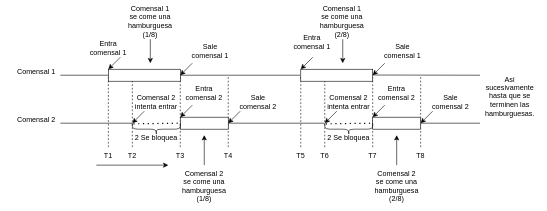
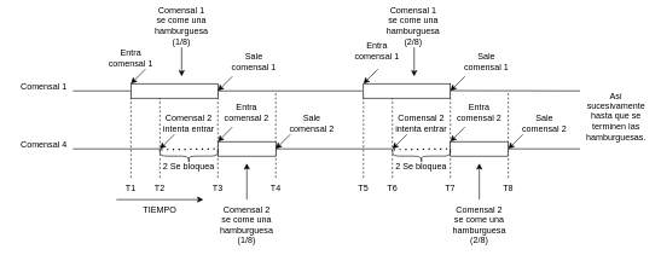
  <mxCell id="0" />
  <mxCell id="1" parent="0" />
  <mxCell id="2" value="" style="endArrow=none;html=1;rounded=0;" edge="1" parent="1"><mxGeometry width="50" height="50" relative="1" as="geometry"><mxPoint x="100" y="125" as="sourcePoint" /><mxPoint x="500" y="125" as="targetPoint" /></mxGeometry></mxCell>
  <mxCell id="3" value="" style="endArrow=none;html=1;rounded=0;" edge="1" parent="1" source="10"><mxGeometry width="50" height="50" relative="1" as="geometry"><mxPoint x="100" y="205" as="sourcePoint" /><mxPoint x="540" y="205" as="targetPoint" /></mxGeometry></mxCell>
  <mxCell id="4" value="" style="endArrow=none;dashed=1;html=1;rounded=0;" edge="1" parent="1"><mxGeometry width="50" height="50" relative="1" as="geometry"><mxPoint x="180" y="245" as="sourcePoint" /><mxPoint x="180" y="125" as="targetPoint" /></mxGeometry></mxCell>
  <mxCell id="5" value="" style="endArrow=none;dashed=1;html=1;rounded=0;" edge="1" parent="1"><mxGeometry width="50" height="50" relative="1" as="geometry"><mxPoint x="220" y="245" as="sourcePoint" /><mxPoint x="220" y="125" as="targetPoint" /></mxGeometry></mxCell>
  <mxCell id="6" value="" style="endArrow=none;dashed=1;html=1;rounded=0;" edge="1" parent="1"><mxGeometry width="50" height="50" relative="1" as="geometry"><mxPoint x="300" y="245" as="sourcePoint" /><mxPoint x="300" y="125" as="targetPoint" /></mxGeometry></mxCell>
  <mxCell id="7" value="" style="endArrow=none;dashed=1;html=1;rounded=0;" edge="1" parent="1"><mxGeometry width="50" height="50" relative="1" as="geometry"><mxPoint x="380" y="245" as="sourcePoint" /><mxPoint x="380" y="125" as="targetPoint" /></mxGeometry></mxCell>
  <mxCell id="8" value="" style="rounded=0;whiteSpace=wrap;html=1;" vertex="1" parent="1"><mxGeometry x="180" y="115" width="120" height="20" as="geometry" /></mxCell>
  <mxCell id="9" value="" style="endArrow=none;html=1;rounded=0;" edge="1" parent="1" source="20" target="10"><mxGeometry width="50" height="50" relative="1" as="geometry"><mxPoint x="100" y="205" as="sourcePoint" /><mxPoint x="460" y="205" as="targetPoint" /></mxGeometry></mxCell>
  <mxCell id="10" value="" style="rounded=0;whiteSpace=wrap;html=1;" vertex="1" parent="1"><mxGeometry x="300" y="195" width="80" height="20" as="geometry" /></mxCell>
  <mxCell id="11" value="Comensal 1" style="text;html=1;align=center;verticalAlign=middle;whiteSpace=wrap;rounded=0;" vertex="1" parent="1"><mxGeometry y="105" width="80" height="30" as="geometry" x="20" /></mxCell>
- <mxCell id="12" value="Comensal 2" style="text;html=1;align=center;verticalAlign=middle;whiteSpace=wrap;rounded=0;" vertex="1" parent="1"><mxGeometry y="185" width="80" height="30" as="geometry" x="20" /></mxCell>
+ <mxCell id="12" value="Comensal 4" style="text;html=1;align=center;verticalAlign=middle;whiteSpace=wrap;rounded=0;" vertex="1" parent="1"><mxGeometry y="185" width="80" height="30" as="geometry" x="20" /></mxCell>
  <mxCell id="13" value="Entra comensal 1" style="text;html=1;align=center;verticalAlign=middle;whiteSpace=wrap;rounded=0;" vertex="1" parent="1"><mxGeometry x="140" y="65" width="80" height="30" as="geometry" /></mxCell>
  <mxCell id="14" value="Comensal 2 intenta entrar" style="text;html=1;align=center;verticalAlign=middle;whiteSpace=wrap;rounded=0;" vertex="1" parent="1"><mxGeometry x="220" y="155" width="80" height="30" as="geometry" /></mxCell>
  <mxCell id="15" value="Entra comensal 2" style="text;html=1;align=center;verticalAlign=middle;whiteSpace=wrap;rounded=0;" vertex="1" parent="1"><mxGeometry x="300" y="140" width="80" height="30" as="geometry" /></mxCell>
  <mxCell id="16" value="Sale comensal 1" style="text;html=1;align=center;verticalAlign=middle;whiteSpace=wrap;rounded=0;" vertex="1" parent="1"><mxGeometry x="310" y="55" width="80" height="60" as="geometry" /></mxCell>
  <mxCell id="17" value="Sale comensal 2" style="text;html=1;align=center;verticalAlign=middle;whiteSpace=wrap;rounded=0;" vertex="1" parent="1"><mxGeometry x="390" y="140" width="80" height="60" as="geometry" /></mxCell>
  <mxCell id="18" value="2 Se bloquea" style="text;html=1;align=center;verticalAlign=middle;whiteSpace=wrap;rounded=0;" vertex="1" parent="1"><mxGeometry x="220" y="215" width="80" height="30" as="geometry" /></mxCell>
  <mxCell id="19" value="" style="endArrow=none;html=1;rounded=0;" edge="1" parent="1"><mxGeometry width="50" height="50" relative="1" as="geometry"><mxPoint x="100" y="205" as="sourcePoint" /><mxPoint x="220" y="205" as="targetPoint" /></mxGeometry></mxCell>
  <mxCell id="20" value="" style="shape=curlyBracket;whiteSpace=wrap;html=1;rounded=1;labelPosition=left;verticalLabelPosition=middle;align=right;verticalAlign=middle;size=0.5;rotation=-90;" vertex="1" parent="1"><mxGeometry x="250" y="175" width="20" height="80" as="geometry" /></mxCell>
  <mxCell id="21" value="" style="endArrow=none;dashed=1;html=1;dashPattern=1 3;strokeWidth=2;rounded=0;exitX=0.948;exitY=0.021;exitDx=0;exitDy=0;exitPerimeter=0;entryX=0;entryY=0.5;entryDx=0;entryDy=0;" edge="1" parent="1" source="20" target="10"><mxGeometry width="50" height="50" relative="1" as="geometry"><mxPoint x="280" y="205" as="sourcePoint" /><mxPoint x="330" y="155" as="targetPoint" /></mxGeometry></mxCell>
  <mxCell id="22" value="" style="endArrow=classic;html=1;rounded=0;entryX=1;entryY=0.5;entryDx=0;entryDy=0;" edge="1" parent="1" target="10"><mxGeometry width="50" height="50" relative="1" as="geometry"><mxPoint x="400" y="185" as="sourcePoint" /><mxPoint x="370" y="215" as="targetPoint" /></mxGeometry></mxCell>
  <mxCell id="23" value="" style="endArrow=classic;html=1;rounded=0;entryX=1;entryY=0.5;entryDx=0;entryDy=0;" edge="1" parent="1"><mxGeometry width="50" height="50" relative="1" as="geometry"><mxPoint x="320" y="175" as="sourcePoint" /><mxPoint x="300" y="195" as="targetPoint" /></mxGeometry></mxCell>
  <mxCell id="24" value="" style="endArrow=classic;html=1;rounded=0;entryX=1;entryY=0.5;entryDx=0;entryDy=0;" edge="1" parent="1"><mxGeometry width="50" height="50" relative="1" as="geometry"><mxPoint x="240" y="185" as="sourcePoint" /><mxPoint x="220" y="205" as="targetPoint" /></mxGeometry></mxCell>
  <mxCell id="25" value="" style="endArrow=classic;html=1;rounded=0;entryX=1;entryY=0.5;entryDx=0;entryDy=0;" edge="1" parent="1"><mxGeometry width="50" height="50" relative="1" as="geometry"><mxPoint x="320" y="105" as="sourcePoint" /><mxPoint x="300" y="125" as="targetPoint" /></mxGeometry></mxCell>
  <mxCell id="26" value="" style="endArrow=classic;html=1;rounded=0;" edge="1" parent="1"><mxGeometry width="50" height="50" relative="1" as="geometry"><mxPoint x="250" y="65" as="sourcePoint" /><mxPoint x="250" y="105" as="targetPoint" /><Array as="points"><mxPoint x="250" y="95" /></Array></mxGeometry></mxCell>
  <mxCell id="27" value="" style="endArrow=classic;html=1;rounded=0;entryX=1;entryY=0.5;entryDx=0;entryDy=0;" edge="1" parent="1"><mxGeometry width="50" height="50" relative="1" as="geometry"><mxPoint x="200" y="95" as="sourcePoint" /><mxPoint x="180" y="115" as="targetPoint" /></mxGeometry></mxCell>
  <mxCell id="28" value="Comensal 1 se come una hamburgue&lt;span style=&quot;color: rgba(0, 0, 0, 0); font-family: monospace; font-size: 0px; text-align: start; text-wrap: nowrap;&quot;&gt;%3CmxGraphModel%3E%3Croot%3E%3CmxCell%20id%3D%220%22%2F%3E%3CmxCell%20id%3D%221%22%20parent%3D%220%22%2F%3E%3CmxCell%20id%3D%222%22%20value%3D%22T2%22%20style%3D%22text%3Bhtml%3D1%3Balign%3Dcenter%3BverticalAlign%3Dmiddle%3BwhiteSpace%3Dwrap%3Brounded%3D0%3B%22%20vertex%3D%221%22%20parent%3D%221%22%3E%3CmxGeometry%20x%3D%22160%22%20y%3D%22320%22%20width%3D%2280%22%20height%3D%2230%22%20as%3D%22geometry%22%2F%3E%3C%2FmxCell%3E%3C%2Froot%3E%3C%2FmxGraphModel%3E&lt;/span&gt;sa (1/8)" style="text;html=1;align=center;verticalAlign=middle;whiteSpace=wrap;rounded=0;" vertex="1" parent="1"><mxGeometry x="210" y="20" width="80" height="30" as="geometry" /></mxCell>
  <mxCell id="29" value="T1" style="text;html=1;align=center;verticalAlign=middle;whiteSpace=wrap;rounded=0;" vertex="1" parent="1"><mxGeometry x="140" y="245" width="80" height="30" as="geometry" /></mxCell>
  <mxCell id="30" value="T2" style="text;html=1;align=center;verticalAlign=middle;whiteSpace=wrap;rounded=0;" vertex="1" parent="1"><mxGeometry x="180" y="245" width="80" height="30" as="geometry" /></mxCell>
  <mxCell id="31" value="T3" style="text;html=1;align=center;verticalAlign=middle;whiteSpace=wrap;rounded=0;" vertex="1" parent="1"><mxGeometry x="260" y="245" width="80" height="30" as="geometry" /></mxCell>
  <mxCell id="32" value="T4" style="text;html=1;align=center;verticalAlign=middle;whiteSpace=wrap;rounded=0;" vertex="1" parent="1"><mxGeometry x="340" y="245" width="80" height="30" as="geometry" /></mxCell>
  <mxCell id="33" value="" style="endArrow=classic;html=1;rounded=0;exitX=0;exitY=1;exitDx=0;exitDy=0;" edge="1" parent="1" source="32"><mxGeometry width="50" height="50" relative="1" as="geometry"><mxPoint x="350" y="215" as="sourcePoint" /><mxPoint x="340" y="225" as="targetPoint" /></mxGeometry></mxCell>
  <mxCell id="34" value="" style="endArrow=none;html=1;rounded=0;" edge="1" parent="1" source="41"><mxGeometry width="50" height="50" relative="1" as="geometry"><mxPoint x="421" y="205" as="sourcePoint" /><mxPoint x="800" y="205" as="targetPoint" /></mxGeometry></mxCell>
  <mxCell id="35" value="" style="endArrow=none;dashed=1;html=1;rounded=0;" edge="1" parent="1"><mxGeometry width="50" height="50" relative="1" as="geometry"><mxPoint x="501" y="245" as="sourcePoint" /><mxPoint x="501" y="125" as="targetPoint" /></mxGeometry></mxCell>
  <mxCell id="36" value="" style="endArrow=none;dashed=1;html=1;rounded=0;" edge="1" parent="1"><mxGeometry width="50" height="50" relative="1" as="geometry"><mxPoint x="541" y="245" as="sourcePoint" /><mxPoint x="541" y="125" as="targetPoint" /></mxGeometry></mxCell>
  <mxCell id="37" value="" style="endArrow=none;dashed=1;html=1;rounded=0;" edge="1" parent="1"><mxGeometry width="50" height="50" relative="1" as="geometry"><mxPoint x="621" y="245" as="sourcePoint" /><mxPoint x="621" y="125" as="targetPoint" /></mxGeometry></mxCell>
  <mxCell id="38" value="" style="endArrow=none;dashed=1;html=1;rounded=0;" edge="1" parent="1"><mxGeometry width="50" height="50" relative="1" as="geometry"><mxPoint x="701" y="245" as="sourcePoint" /><mxPoint x="701" y="125" as="targetPoint" /></mxGeometry></mxCell>
  <mxCell id="39" value="" style="rounded=0;whiteSpace=wrap;html=1;" vertex="1" parent="1"><mxGeometry x="501" y="115" width="120" height="20" as="geometry" /></mxCell>
  <mxCell id="40" value="" style="endArrow=none;html=1;rounded=0;" edge="1" parent="1" source="48" target="41"><mxGeometry width="50" height="50" relative="1" as="geometry"><mxPoint x="421" y="205" as="sourcePoint" /><mxPoint x="781" y="205" as="targetPoint" /></mxGeometry></mxCell>
  <mxCell id="41" value="" style="rounded=0;whiteSpace=wrap;html=1;" vertex="1" parent="1"><mxGeometry x="621" y="195" width="80" height="20" as="geometry" /></mxCell>
  <mxCell id="42" value="Entra comensal 1" style="text;html=1;align=center;verticalAlign=middle;whiteSpace=wrap;rounded=0;" vertex="1" parent="1"><mxGeometry x="480" y="55" width="80" height="30" as="geometry" /></mxCell>
  <mxCell id="43" value="Comensal 2 intenta entrar" style="text;html=1;align=center;verticalAlign=middle;whiteSpace=wrap;rounded=0;" vertex="1" parent="1"><mxGeometry x="541" y="155" width="80" height="30" as="geometry" /></mxCell>
  <mxCell id="44" value="Entra comensal 2" style="text;html=1;align=center;verticalAlign=middle;whiteSpace=wrap;rounded=0;" vertex="1" parent="1"><mxGeometry x="621" y="140" width="80" height="30" as="geometry" /></mxCell>
  <mxCell id="45" value="Sale comensal 1" style="text;html=1;align=center;verticalAlign=middle;whiteSpace=wrap;rounded=0;" vertex="1" parent="1"><mxGeometry x="631" y="55" width="80" height="60" as="geometry" /></mxCell>
  <mxCell id="46" value="Sale comensal 2" style="text;html=1;align=center;verticalAlign=middle;whiteSpace=wrap;rounded=0;" vertex="1" parent="1"><mxGeometry x="711" y="140" width="80" height="60" as="geometry" /></mxCell>
  <mxCell id="47" value="2 Se bloquea" style="text;html=1;align=center;verticalAlign=middle;whiteSpace=wrap;rounded=0;" vertex="1" parent="1"><mxGeometry x="541" y="215" width="80" height="30" as="geometry" /></mxCell>
  <mxCell id="48" value="" style="shape=curlyBracket;whiteSpace=wrap;html=1;rounded=1;labelPosition=left;verticalLabelPosition=middle;align=right;verticalAlign=middle;size=0.5;rotation=-90;" vertex="1" parent="1"><mxGeometry x="571" y="175" width="20" height="80" as="geometry" /></mxCell>
  <mxCell id="49" value="" style="endArrow=none;dashed=1;html=1;dashPattern=1 3;strokeWidth=2;rounded=0;exitX=0.948;exitY=0.021;exitDx=0;exitDy=0;exitPerimeter=0;entryX=0;entryY=0.5;entryDx=0;entryDy=0;" edge="1" parent="1" source="48" target="41"><mxGeometry width="50" height="50" relative="1" as="geometry"><mxPoint x="601" y="205" as="sourcePoint" /><mxPoint x="651" y="155" as="targetPoint" /></mxGeometry></mxCell>
  <mxCell id="50" value="" style="endArrow=classic;html=1;rounded=0;entryX=1;entryY=0.5;entryDx=0;entryDy=0;" edge="1" parent="1" target="41"><mxGeometry width="50" height="50" relative="1" as="geometry"><mxPoint x="721" y="185" as="sourcePoint" /><mxPoint x="691" y="215" as="targetPoint" /></mxGeometry></mxCell>
  <mxCell id="51" value="" style="endArrow=classic;html=1;rounded=0;entryX=1;entryY=0.5;entryDx=0;entryDy=0;" edge="1" parent="1"><mxGeometry width="50" height="50" relative="1" as="geometry"><mxPoint x="641" y="175" as="sourcePoint" /><mxPoint x="621" y="195" as="targetPoint" /></mxGeometry></mxCell>
  <mxCell id="52" value="" style="endArrow=classic;html=1;rounded=0;entryX=1;entryY=0.5;entryDx=0;entryDy=0;" edge="1" parent="1"><mxGeometry width="50" height="50" relative="1" as="geometry"><mxPoint x="561" y="185" as="sourcePoint" /><mxPoint x="541" y="205" as="targetPoint" /></mxGeometry></mxCell>
  <mxCell id="53" value="" style="endArrow=classic;html=1;rounded=0;entryX=1;entryY=0.5;entryDx=0;entryDy=0;" edge="1" parent="1"><mxGeometry width="50" height="50" relative="1" as="geometry"><mxPoint x="641" y="105" as="sourcePoint" /><mxPoint x="621" y="125" as="targetPoint" /></mxGeometry></mxCell>
  <mxCell id="54" value="" style="endArrow=classic;html=1;rounded=0;" edge="1" parent="1"><mxGeometry width="50" height="50" relative="1" as="geometry"><mxPoint x="571" y="65" as="sourcePoint" /><mxPoint x="571" y="105" as="targetPoint" /><Array as="points"><mxPoint x="571" y="95" /></Array></mxGeometry></mxCell>
  <mxCell id="55" value="" style="endArrow=classic;html=1;rounded=0;entryX=1;entryY=0.5;entryDx=0;entryDy=0;" edge="1" parent="1"><mxGeometry width="50" height="50" relative="1" as="geometry"><mxPoint x="521" y="95" as="sourcePoint" /><mxPoint x="501" y="115" as="targetPoint" /></mxGeometry></mxCell>
  <mxCell id="56" value="T5" style="text;html=1;align=center;verticalAlign=middle;whiteSpace=wrap;rounded=0;" vertex="1" parent="1"><mxGeometry x="461" y="245" width="80" height="30" as="geometry" /></mxCell>
  <mxCell id="57" value="T6" style="text;html=1;align=center;verticalAlign=middle;whiteSpace=wrap;rounded=0;" vertex="1" parent="1"><mxGeometry x="501" y="245" width="80" height="30" as="geometry" /></mxCell>
  <mxCell id="58" value="T7" style="text;html=1;align=center;verticalAlign=middle;whiteSpace=wrap;rounded=0;" vertex="1" parent="1"><mxGeometry x="581" y="245" width="80" height="30" as="geometry" /></mxCell>
  <mxCell id="59" value="T8" style="text;html=1;align=center;verticalAlign=middle;whiteSpace=wrap;rounded=0;" vertex="1" parent="1"><mxGeometry x="661" y="245" width="80" height="30" as="geometry" /></mxCell>
  <mxCell id="60" value="" style="endArrow=classic;html=1;rounded=0;exitX=0;exitY=1;exitDx=0;exitDy=0;" edge="1" parent="1" source="59"><mxGeometry width="50" height="50" relative="1" as="geometry"><mxPoint x="671" y="215" as="sourcePoint" /><mxPoint x="661" y="225" as="targetPoint" /></mxGeometry></mxCell>
  <mxCell id="61" value="Comensal 2 se come una hamburgue&lt;span style=&quot;color: rgba(0, 0, 0, 0); font-family: monospace; font-size: 0px; text-align: start; text-wrap: nowrap;&quot;&gt;%3CmxGraphModel%3E%3Croot%3E%3CmxCell%20id%3D%220%22%2F%3E%3CmxCell%20id%3D%221%22%20parent%3D%220%22%2F%3E%3CmxCell%20id%3D%222%22%20value%3D%22T2%22%20style%3D%22text%3Bhtml%3D1%3Balign%3Dcenter%3BverticalAlign%3Dmiddle%3BwhiteSpace%3Dwrap%3Brounded%3D0%3B%22%20vertex%3D%221%22%20parent%3D%221%22%3E%3CmxGeometry%20x%3D%22160%22%20y%3D%22320%22%20width%3D%2280%22%20height%3D%2230%22%20as%3D%22geometry%22%2F%3E%3C%2FmxCell%3E%3C%2Froot%3E%3C%2FmxGraphModel%3E&lt;/span&gt;sa (1/8)" style="text;html=1;align=center;verticalAlign=middle;whiteSpace=wrap;rounded=0;" vertex="1" parent="1"><mxGeometry x="300" y="295" width="80" height="30" as="geometry" /></mxCell>
  <mxCell id="62" value="Comensal 2 se come una hamburgue&lt;span style=&quot;color: rgba(0, 0, 0, 0); font-family: monospace; font-size: 0px; text-align: start; text-wrap: nowrap;&quot;&gt;%3CmxGraphModel%3E%3Croot%3E%3CmxCell%20id%3D%220%22%2F%3E%3CmxCell%20id%3D%221%22%20parent%3D%220%22%2F%3E%3CmxCell%20id%3D%222%22%20value%3D%22T2%22%20style%3D%22text%3Bhtml%3D1%3Balign%3Dcenter%3BverticalAlign%3Dmiddle%3BwhiteSpace%3Dwrap%3Brounded%3D0%3B%22%20vertex%3D%221%22%20parent%3D%221%22%3E%3CmxGeometry%20x%3D%22160%22%20y%3D%22320%22%20width%3D%2280%22%20height%3D%2230%22%20as%3D%22geometry%22%2F%3E%3C%2FmxCell%3E%3C%2Froot%3E%3C%2FmxGraphModel%3E&lt;/span&gt;sa (2/8)" style="text;html=1;align=center;verticalAlign=middle;whiteSpace=wrap;rounded=0;" vertex="1" parent="1"><mxGeometry x="621" y="290" width="80" height="40" as="geometry" /></mxCell>
  <mxCell id="63" value="Comensal 1 se come una hamburgue&lt;span style=&quot;color: rgba(0, 0, 0, 0); font-family: monospace; font-size: 0px; text-align: start; text-wrap: nowrap;&quot;&gt;%3CmxGraphModel%3E%3Croot%3E%3CmxCell%20id%3D%220%22%2F%3E%3CmxCell%20id%3D%221%22%20parent%3D%220%22%2F%3E%3CmxCell%20id%3D%222%22%20value%3D%22T2%22%20style%3D%22text%3Bhtml%3D1%3Balign%3Dcenter%3BverticalAlign%3Dmiddle%3BwhiteSpace%3Dwrap%3Brounded%3D0%3B%22%20vertex%3D%221%22%20parent%3D%221%22%3E%3CmxGeometry%20x%3D%22160%22%20y%3D%22320%22%20width%3D%2280%22%20height%3D%2230%22%20as%3D%22geometry%22%2F%3E%3C%2FmxCell%3E%3C%2Froot%3E%3C%2FmxGraphModel%3E&lt;/span&gt;sa (2/8)" style="text;html=1;align=center;verticalAlign=middle;whiteSpace=wrap;rounded=0;" vertex="1" parent="1"><mxGeometry x="530" y="20" width="80" height="30" as="geometry" /></mxCell>
  <mxCell id="64" value="" style="endArrow=classic;html=1;rounded=0;" edge="1" parent="1"><mxGeometry width="50" height="50" relative="1" as="geometry"><mxPoint x="160" y="275" as="sourcePoint" /><mxPoint x="280" y="275" as="targetPoint" /><Array as="points" /></mxGeometry></mxCell>
+ <mxCell id="65" value="TIEMPO" style="text;html=1;align=center;verticalAlign=middle;whiteSpace=wrap;rounded=0;" vertex="1" parent="1"><mxGeometry x="180" y="275" width="80" height="30" as="geometry" /></mxCell>
  <mxCell id="66" value="Así sucesivamente hasta que se terminen las hamburguesas." style="text;html=1;align=center;verticalAlign=middle;whiteSpace=wrap;rounded=0;" vertex="1" parent="1"><mxGeometry x="810" y="145" width="80" height="30" as="geometry" /></mxCell>
  <mxCell id="67" value="" style="endArrow=none;html=1;rounded=0;" edge="1" parent="1"><mxGeometry width="50" height="50" relative="1" as="geometry"><mxPoint x="621" y="124.66" as="sourcePoint" /><mxPoint x="800" y="125" as="targetPoint" /></mxGeometry></mxCell>
